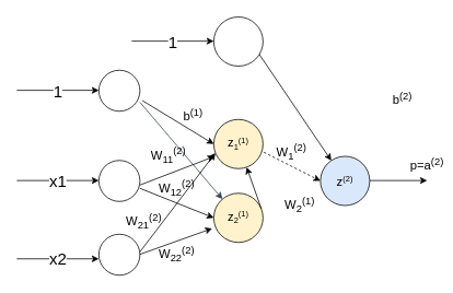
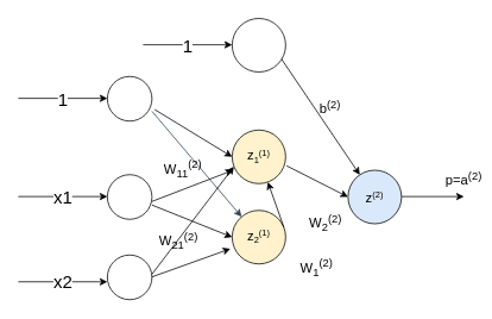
  <mxCell id="0" />
  <mxCell id="1" parent="0" />
  <mxCell id="2" value="" style="ellipse;whiteSpace=wrap;html=1;aspect=fixed;" parent="1" vertex="1"><mxGeometry x="120" y="85" width="50" height="50" as="geometry" /></mxCell>
  <mxCell id="3" value="" style="ellipse;whiteSpace=wrap;html=1;aspect=fixed;" parent="1" vertex="1"><mxGeometry x="120" y="285" width="50" height="50" as="geometry" /></mxCell>
  <mxCell id="4" value="" style="ellipse;whiteSpace=wrap;html=1;aspect=fixed;" parent="1" vertex="1"><mxGeometry x="120" y="195" width="50" height="50" as="geometry" /></mxCell>
  <mxCell id="5" value="&lt;span style=&quot;font-size: 15px&quot;&gt;z&lt;/span&gt;&lt;sub&gt;2&lt;/sub&gt;&lt;sup&gt;(1)&lt;/sup&gt;" style="ellipse;whiteSpace=wrap;html=1;aspect=fixed;fillColor=#fff2cc;" parent="1" vertex="1"><mxGeometry x="260" y="235" width="60" height="60" as="geometry" /></mxCell>
  <mxCell id="6" value="x1" style="endArrow=classic;html=1;rounded=0;fontSize=20;" parent="1" edge="1"><mxGeometry relative="1" as="geometry"><mxPoint x="20" y="219.5" as="sourcePoint" /><mxPoint x="120" y="219.5" as="targetPoint" /></mxGeometry></mxCell>
  <mxCell id="7" value="1" style="endArrow=classic;html=1;rounded=0;fontSize=20;" parent="1" edge="1"><mxGeometry relative="1" as="geometry"><mxPoint x="20" y="109.5" as="sourcePoint" /><mxPoint x="120" y="109.5" as="targetPoint" /></mxGeometry></mxCell>
  <mxCell id="8" value="x2" style="endArrow=classic;html=1;rounded=0;fontSize=20;" parent="1" edge="1"><mxGeometry relative="1" as="geometry"><mxPoint x="20" y="315" as="sourcePoint" /><mxPoint x="120" y="315" as="targetPoint" /></mxGeometry></mxCell>
  <mxCell id="9" value="" style="endArrow=classic;html=1;rounded=0;fontSize=20;entryX=-0.033;entryY=0.717;entryDx=0;entryDy=0;entryPerimeter=0;" parent="1" target="5" edge="1"><mxGeometry x="0.443" y="-19" relative="1" as="geometry"><mxPoint x="170" y="309.5" as="sourcePoint" /><mxPoint x="270" y="309.5" as="targetPoint" /><mxPoint x="1" as="offset" /></mxGeometry></mxCell>
  <mxCell id="10" value="" style="endArrow=classic;html=1;rounded=0;fontSize=15;exitX=1;exitY=0.78;exitDx=0;exitDy=0;exitPerimeter=0;fillColor=#647687;strokeColor=#314354;" parent="1" source="2" target="5" edge="1"><mxGeometry relative="1" as="geometry"><mxPoint x="170" y="109.5" as="sourcePoint" /><mxPoint x="270" y="109.5" as="targetPoint" /></mxGeometry></mxCell>
  <mxCell id="11" value="&lt;span style=&quot;font-size: 15px&quot;&gt;z&lt;/span&gt;&lt;sub&gt;1&lt;/sub&gt;&lt;sup&gt;(1)&lt;/sup&gt;" style="ellipse;whiteSpace=wrap;html=1;aspect=fixed;fillColor=#fff2cc;" parent="1" vertex="1"><mxGeometry x="260" y="145" width="60" height="60" as="geometry" /></mxCell>
  <mxCell id="12" value="" style="endArrow=classic;html=1;rounded=0;fontSize=20;entryX=0.033;entryY=0.683;entryDx=0;entryDy=0;entryPerimeter=0;" parent="1" target="11" edge="1"><mxGeometry relative="1" as="geometry"><mxPoint x="170" y="306.48" as="sourcePoint" /><mxPoint x="258.02" y="275" as="targetPoint" /></mxGeometry></mxCell>
  <mxCell id="13" value="" style="endArrow=classic;html=1;rounded=0;fontSize=20;entryX=0;entryY=0.5;entryDx=0;entryDy=0;exitX=1;exitY=0.68;exitDx=0;exitDy=0;exitPerimeter=0;" parent="1" source="4" target="5" edge="1"><mxGeometry width="50" height="50" relative="1" as="geometry"><mxPoint x="80" y="285" as="sourcePoint" /><mxPoint x="130" y="235" as="targetPoint" /></mxGeometry></mxCell>
  <mxCell id="14" value="" style="endArrow=classic;html=1;rounded=0;fontSize=20;entryX=0.017;entryY=0.75;entryDx=0;entryDy=0;entryPerimeter=0;" parent="1" target="11" edge="1"><mxGeometry width="50" height="50" relative="1" as="geometry"><mxPoint x="170" y="225" as="sourcePoint" /><mxPoint x="130" y="235" as="targetPoint" /></mxGeometry></mxCell>
  <mxCell id="15" value="" style="endArrow=classic;html=1;rounded=0;fontSize=20;entryX=0;entryY=0.5;entryDx=0;entryDy=0;exitX=1.06;exitY=0.74;exitDx=0;exitDy=0;exitPerimeter=0;" parent="1" source="2" target="11" edge="1"><mxGeometry width="50" height="50" relative="1" as="geometry"><mxPoint x="80" y="285" as="sourcePoint" /><mxPoint x="130" y="235" as="targetPoint" /></mxGeometry></mxCell>
  <mxCell id="16" value="1" style="endArrow=classic;html=1;rounded=0;fontSize=20;" parent="1" edge="1"><mxGeometry relative="1" as="geometry"><mxPoint x="160" y="49.5" as="sourcePoint" /><mxPoint x="260" y="49.5" as="targetPoint" /></mxGeometry></mxCell>
  <mxCell id="17" value="" style="endArrow=classic;html=1;rounded=0;fontSize=20;exitX=1.06;exitY=0.74;exitDx=0;exitDy=0;exitPerimeter=0;" parent="1" target="20" edge="1"><mxGeometry width="50" height="50" relative="1" as="geometry"><mxPoint x="313" y="62" as="sourcePoint" /><mxPoint x="400" y="115" as="targetPoint" /></mxGeometry></mxCell>
- <mxCell id="18" value="b&lt;sup&gt;(2)&lt;/sup&gt;" style="text;html=1;strokeColor=none;fillColor=none;align=center;verticalAlign=middle;whiteSpace=wrap;rounded=0;fontSize=15;" parent="1" vertex="1"><mxGeometry x="480" y="105" width="20" height="30" as="geometry" /></mxCell>
+ <mxCell id="18" value="b&lt;sup&gt;(2)&lt;/sup&gt;" style="text;html=1;strokeColor=none;fillColor=none;align=center;verticalAlign=middle;whiteSpace=wrap;rounded=0;fontSize=15;" parent="1" vertex="1"><mxGeometry x="360" y="105" width="20" height="30" as="geometry" /></mxCell>
  <mxCell id="19" value="" style="ellipse;whiteSpace=wrap;html=1;aspect=fixed;" parent="1" vertex="1"><mxGeometry x="260" y="20" width="60" height="60" as="geometry" /></mxCell>
  <mxCell id="20" value="&lt;span style=&quot;font-size: 15px&quot;&gt;z&lt;/span&gt;&lt;sup&gt;(2)&lt;/sup&gt;" style="ellipse;whiteSpace=wrap;html=1;aspect=fixed;fillColor=#dae8fc;" parent="1" vertex="1"><mxGeometry x="390" y="190" width="60" height="60" as="geometry" /></mxCell>
  <mxCell id="21" value="" style="endArrow=classic;html=1;rounded=0;fontSize=15;" parent="1" edge="1"><mxGeometry relative="1" as="geometry"><mxPoint x="450" y="219.5" as="sourcePoint" /><mxPoint x="520" y="220" as="targetPoint" /><Array as="points"><mxPoint x="520" y="219.5" /></Array></mxGeometry></mxCell>
- <mxCell id="22" value="" style="endArrow=classic;html=1;rounded=0;fontSize=15;entryX=0;entryY=0.5;entryDx=0;entryDy=0;exitX=1.017;exitY=0.667;exitDx=0;exitDy=0;exitPerimeter=0;dashed=1;" parent="1" source="11" target="20" edge="1"><mxGeometry width="50" height="50" relative="1" as="geometry"><mxPoint x="80" y="115" as="sourcePoint" /><mxPoint x="130" y="65" as="targetPoint" /></mxGeometry></mxCell>
+ <mxCell id="22" value="" style="endArrow=classic;html=1;rounded=0;fontSize=15;entryX=0;entryY=0.5;entryDx=0;entryDy=0;exitX=1.017;exitY=0.667;exitDx=0;exitDy=0;exitPerimeter=0;" parent="1" source="11" target="20" edge="1"><mxGeometry width="50" height="50" relative="1" as="geometry"><mxPoint x="80" y="115" as="sourcePoint" /><mxPoint x="130" y="65" as="targetPoint" /></mxGeometry></mxCell>
  <mxCell id="23" value="" style="endArrow=classic;html=1;rounded=0;fontSize=15;exitX=0.967;exitY=0.317;exitDx=0;exitDy=0;exitPerimeter=0;" parent="1" source="5" target="11" edge="1"><mxGeometry width="50" height="50" relative="1" as="geometry"><mxPoint x="80" y="115" as="sourcePoint" /><mxPoint x="130" y="65" as="targetPoint" /></mxGeometry></mxCell>
- <mxCell id="24" value="W&lt;sub&gt;1&lt;/sub&gt;&lt;sup&gt;(2)&lt;/sup&gt;" style="text;html=1;strokeColor=none;fillColor=none;align=center;verticalAlign=middle;whiteSpace=wrap;rounded=0;fontSize=15;" parent="1" vertex="1"><mxGeometry x="340" y="170" width="30" height="30" as="geometry" /></mxCell>
- <mxCell id="25" value="W&lt;sub&gt;2&lt;/sub&gt;&lt;sup&gt;(1)&lt;/sup&gt;" style="text;html=1;strokeColor=none;fillColor=none;align=center;verticalAlign=middle;whiteSpace=wrap;rounded=0;fontSize=15;" vertex="1" parent="1"><mxGeometry x="350" y="235" width="30" height="30" as="geometry" /></mxCell>
- <mxCell id="26" value="b&lt;sup&gt;(1)&lt;/sup&gt;" style="text;html=1;strokeColor=none;fillColor=none;align=center;verticalAlign=middle;whiteSpace=wrap;rounded=0;fontSize=15;" vertex="1" parent="1"><mxGeometry x="225" y="125" width="20" height="30" as="geometry" /></mxCell>
+ <mxCell id="24" value="W&lt;sub&gt;1&lt;/sub&gt;&lt;sup&gt;(2)&lt;/sup&gt;" style="text;html=1;strokeColor=none;fillColor=none;align=center;verticalAlign=middle;whiteSpace=wrap;rounded=0;fontSize=15;" parent="1" vertex="1"><mxGeometry x="340" y="285" width="30" height="30" as="geometry" /></mxCell>
+ <mxCell id="25" value="W&lt;sub&gt;2&lt;/sub&gt;&lt;sup&gt;(2)&lt;/sup&gt;" style="text;html=1;strokeColor=none;fillColor=none;align=center;verticalAlign=middle;whiteSpace=wrap;rounded=0;fontSize=15;" vertex="1" parent="1"><mxGeometry x="350" y="235" width="30" height="30" as="geometry" /></mxCell>
  <mxCell id="27" value="p=a&lt;sup&gt;(2)&lt;/sup&gt;" style="text;html=1;strokeColor=none;fillColor=none;align=center;verticalAlign=middle;whiteSpace=wrap;rounded=0;fontSize=15;" vertex="1" parent="1"><mxGeometry x="510" y="185" width="20" height="30" as="geometry" /></mxCell>
  <mxCell id="28" value="W&lt;sub&gt;11&lt;/sub&gt;&lt;sup&gt;(2)&lt;/sup&gt;" style="text;html=1;strokeColor=none;fillColor=none;align=center;verticalAlign=middle;whiteSpace=wrap;rounded=0;fontSize=15;" vertex="1" parent="1"><mxGeometry x="190" y="174" width="30" height="30" as="geometry" /></mxCell>
- <mxCell id="29" value="W&lt;sub&gt;12&lt;/sub&gt;&lt;sup&gt;(2)&lt;/sup&gt;" style="text;html=1;strokeColor=none;fillColor=none;align=center;verticalAlign=middle;whiteSpace=wrap;rounded=0;fontSize=15;" vertex="1" parent="1"><mxGeometry x="200" y="214" width="30" height="30" as="geometry" /></mxCell>
- <mxCell id="30" value="W&lt;sub&gt;21&lt;/sub&gt;&lt;sup&gt;(2)&lt;/sup&gt;" style="text;html=1;strokeColor=none;fillColor=none;align=center;verticalAlign=middle;whiteSpace=wrap;rounded=0;fontSize=15;" vertex="1" parent="1"><mxGeometry x="160" y="255" width="30" height="30" as="geometry" /></mxCell>
- <mxCell id="31" value="W&lt;sub&gt;22&lt;/sub&gt;&lt;sup&gt;(2)&lt;/sup&gt;" style="text;html=1;strokeColor=none;fillColor=none;align=center;verticalAlign=middle;whiteSpace=wrap;rounded=0;fontSize=15;" vertex="1" parent="1"><mxGeometry x="200" y="295" width="30" height="30" as="geometry" /></mxCell>
+ <mxCell id="30" value="W&lt;sub&gt;21&lt;/sub&gt;&lt;sup&gt;(2)&lt;/sup&gt;" style="text;html=1;strokeColor=none;fillColor=none;align=center;verticalAlign=middle;whiteSpace=wrap;rounded=0;fontSize=15;" vertex="1" parent="1"><mxGeometry x="185" y="255" width="30" height="30" as="geometry" /></mxCell>
